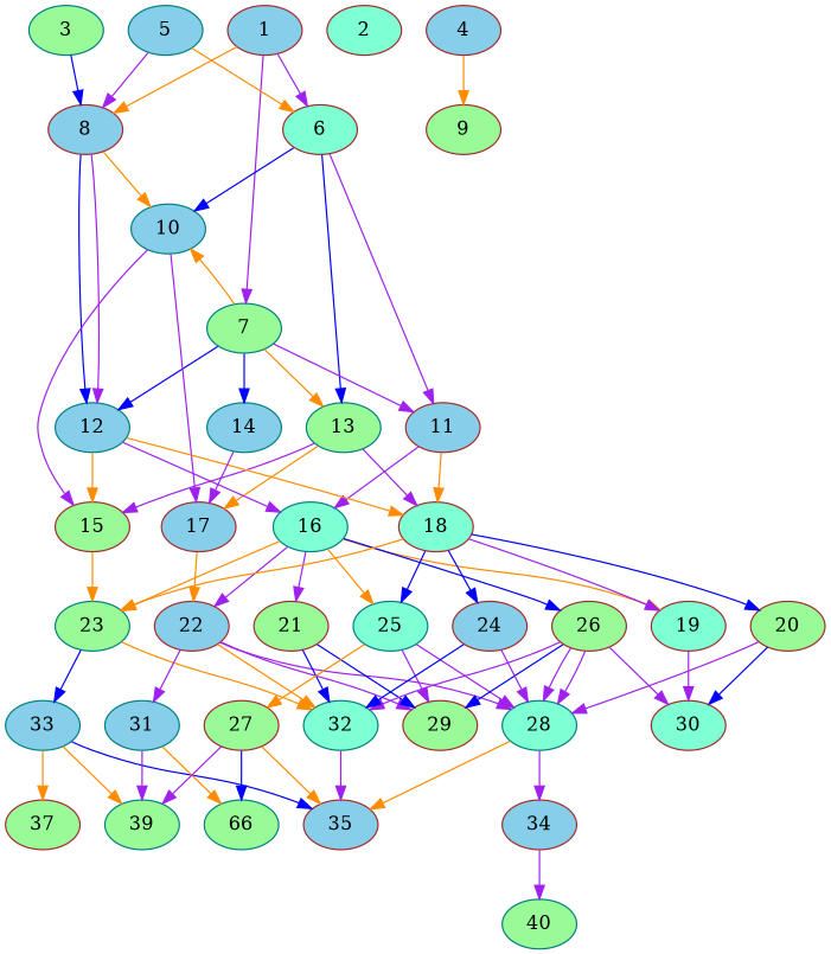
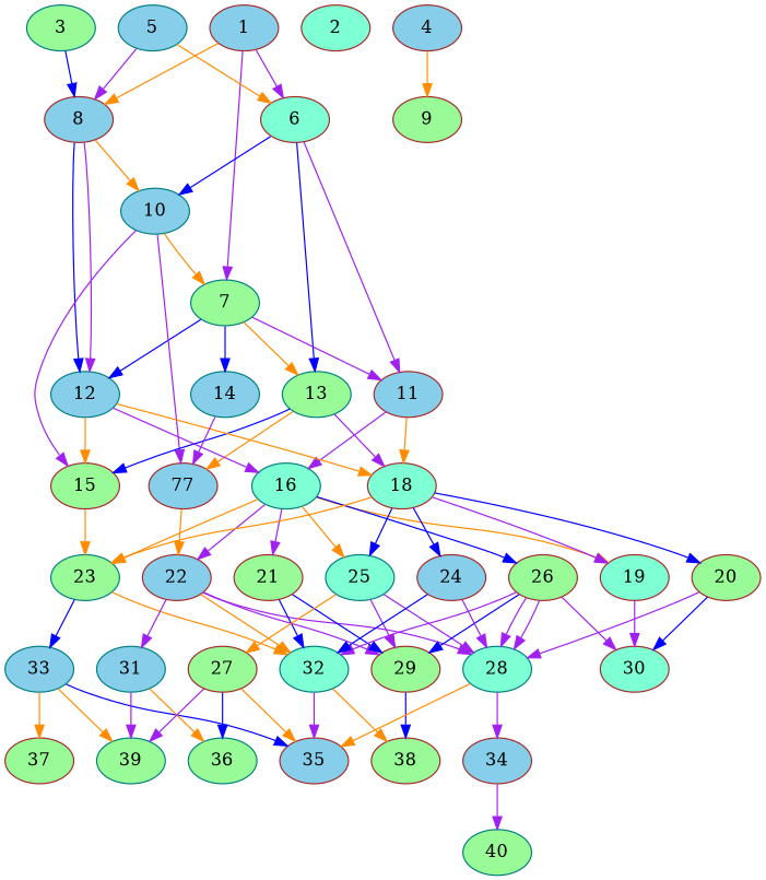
  digraph {
    node [alpha=0.06 color=brown fillcolor=palegreen style=filled]
    edge [color=purple]
    1 [alpha=0.05 expect_size=36102144 fillcolor=skyblue]
    6 [alpha=0.05 expect_size=51443712 fillcolor=aquamarine]
    7 [alpha=0.18 color=teal expect_size=16413696]
    8 [expect_size=49501184 fillcolor=skyblue]
    10 [alpha=0.01 color=teal expect_size=9224192 fillcolor=skyblue]
    11 [alpha=0.10 expect_size=25706496 fillcolor=skyblue]
    13 [alpha=0.10 color=teal expect_size=32921600]
    12 [alpha=0.11 color=teal expect_size=36476928 fillcolor=skyblue]
    14 [alpha=0.07 color=teal expect_size=46434304 fillcolor=skyblue]
    15 [alpha=0.10 expect_size=46373888]
-   17 [expect_size=31330304 fillcolor=skyblue]
+   17 [expect_size=31330304 fillcolor=skyblue label=77]
    16 [alpha=0.09 color=teal expect_size=20019200 fillcolor=aquamarine]
    18 [alpha=0.02 expect_size=27191296 fillcolor=aquamarine]
    2 [alpha=0.18 expect_size=40107008 fillcolor=aquamarine]
    3 [color=teal expect_size=12176384]
    4 [alpha=0.20 expect_size=9290752 fillcolor=skyblue]
    9 [alpha=0.10 expect_size=12293120]
    5 [alpha=0.09 color=teal expect_size=24479744 fillcolor=skyblue]
    23 [alpha=0.16 color=teal expect_size=21150720]
    22 [expect_size=41243648 fillcolor=skyblue]
    21 [alpha=0.19 expect_size=18709504]
    19 [alpha=0.08 expect_size=40361984 fillcolor=aquamarine]
    25 [alpha=0.07 color=teal expect_size=14793728 fillcolor=aquamarine]
    26 [expect_size=37949440]
    20 [alpha=0.07 expect_size=17231872]
    24 [alpha=0.07 expect_size=45146112 fillcolor=skyblue]
    32 [alpha=0.12 color=teal expect_size=13588480 fillcolor=aquamarine]
    33 [alpha=0.13 color=teal expect_size=27383808 fillcolor=skyblue]
    29 [alpha=0.19 expect_size=28874752]
    28 [alpha=0.13 color=teal expect_size=23927808 fillcolor=aquamarine]
    31 [alpha=0.02 color=teal expect_size=16084992 fillcolor=skyblue]
    30 [expect_size=47196160 fillcolor=aquamarine]
    27 [alpha=0.10 expect_size=10924032]
    35 [alpha=0.08 expect_size=34328576 fillcolor=skyblue]
+   38 [expect_size=42642432]
    39 [alpha=0.03 color=teal expect_size=26330112]
    37 [alpha=0.03 expect_size=18354176]
    34 [alpha=0.12 expect_size=17218560 fillcolor=skyblue]
-   36 [alpha=0.10 color=teal expect_size=50763776 label=66]
+   36 [alpha=0.10 color=teal expect_size=50763776]
    40 [color=teal expect_size=23654400]
    1 -> 6
    1 -> 7
    1 -> 8 [color=darkorange]
    6 -> 10 [color=blue]
    6 -> 11
    6 -> 13 [color=blue]
-   7 -> 10 [color=darkorange]
+   10 -> 7 [color=darkorange]
    7 -> 11
    7 -> 13 [color=darkorange]
    7 -> 12 [color=blue]
    7 -> 14 [color=blue]
    8 -> 10 [color=darkorange]
    8 -> 12 [color=blue]
    8 -> 12
    10 -> 15
    10 -> 17
    11 -> 16
    11 -> 18 [color=darkorange]
-   13 -> 15
+   13 -> 15 [color=blue]
    13 -> 17 [color=darkorange]
    13 -> 18
    12 -> 15 [color=darkorange]
    12 -> 16
    12 -> 18 [color=darkorange]
    14 -> 17
    15 -> 23 [color=darkorange]
    17 -> 22 [color=darkorange]
    16 -> 23 [color=darkorange]
    16 -> 22
    16 -> 21
    16 -> 19 [color=darkorange]
    16 -> 25 [color=darkorange]
    16 -> 26 [color=blue]
    18 -> 23 [color=darkorange]
    18 -> 19
    18 -> 25 [color=blue]
    18 -> 20 [color=blue]
    18 -> 24 [color=blue]
    3 -> 8 [color=blue]
    4 -> 9 [color=darkorange]
    5 -> 6 [color=darkorange]
    5 -> 8
    23 -> 32 [color=darkorange]
    23 -> 33 [color=blue]
    22 -> 32 [color=darkorange]
    22 -> 29
    22 -> 28
    22 -> 31
    21 -> 32 [color=blue]
    21 -> 29 [color=blue]
    19 -> 30
    25 -> 29
    25 -> 28
    25 -> 27 [color=darkorange]
    26 -> 32
    26 -> 29 [color=blue]
    26 -> 28
    26 -> 28
    26 -> 30
    20 -> 28
    20 -> 30 [color=blue]
    24 -> 32 [color=blue]
    24 -> 28
    32 -> 35
+   32 -> 38 [color=darkorange]
    33 -> 35 [color=blue]
    33 -> 39 [color=darkorange]
    33 -> 37 [color=darkorange]
+   29 -> 38 [color=blue]
    28 -> 35 [color=darkorange]
    28 -> 34
    31 -> 39
    31 -> 36 [color=darkorange]
    27 -> 35 [color=darkorange]
    27 -> 39
    27 -> 36 [color=blue]
    34 -> 40
  }
